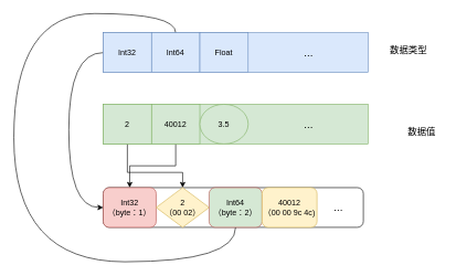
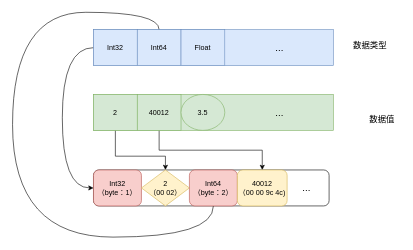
  <mxCell id="0" />
  <mxCell id="1" parent="0" />
  <mxCell id="2" value="" style="rounded=0;whiteSpace=wrap;html=1;fillColor=#dae8fc;strokeColor=#6c8ebf;" vertex="1" parent="1"><mxGeometry x="155" y="49" width="400" height="60" as="geometry" /></mxCell>
  <mxCell id="3" value="" style="rounded=0;whiteSpace=wrap;html=1;fillColor=#d5e8d4;strokeColor=#82b366;" vertex="1" parent="1"><mxGeometry x="155" y="157" width="400" height="60" as="geometry" /></mxCell>
  <mxCell id="4" value="&lt;font style=&quot;font-size: 14px;&quot;&gt;数据类型&lt;/font&gt;" style="text;html=1;align=center;verticalAlign=middle;resizable=0;points=[];autosize=1;strokeColor=none;fillColor=none;" vertex="1" parent="1"><mxGeometry x="579" y="60" width="74" height="29" as="geometry" /></mxCell>
  <mxCell id="5" value="&lt;font style=&quot;font-size: 14px;&quot;&gt;数据值&lt;/font&gt;" style="text;html=1;align=center;verticalAlign=middle;resizable=0;points=[];autosize=1;strokeColor=none;fillColor=none;" vertex="1" parent="1"><mxGeometry x="606" y="183" width="60" height="29" as="geometry" /></mxCell>
  <mxCell id="6" style="edgeStyle=orthogonalEdgeStyle;rounded=0;orthogonalLoop=1;jettySize=auto;html=1;entryX=0;entryY=0.5;entryDx=0;entryDy=0;curved=1;exitX=0;exitY=0.5;exitDx=0;exitDy=0;" edge="1" parent="1" source="7" target="19"><mxGeometry relative="1" as="geometry"><Array as="points"><mxPoint x="103" y="79" /><mxPoint x="103" y="313" /></Array></mxGeometry></mxCell>
  <mxCell id="7" value="Int32" style="rounded=0;whiteSpace=wrap;html=1;fillColor=#dae8fc;strokeColor=#6c8ebf;" vertex="1" parent="1"><mxGeometry x="155" y="49" width="73" height="60" as="geometry" /></mxCell>
  <mxCell id="8" style="edgeStyle=orthogonalEdgeStyle;rounded=0;orthogonalLoop=1;jettySize=auto;html=1;entryX=0.5;entryY=1;entryDx=0;entryDy=0;curved=1;exitX=0.5;exitY=0;exitDx=0;exitDy=0;endArrow=none;" edge="1" parent="1" source="9" target="21"><mxGeometry relative="1" as="geometry"><Array as="points"><mxPoint x="265" y="20" /><mxPoint x="20" y="20" /><mxPoint x="20" y="395" /><mxPoint x="355" y="395" /></Array></mxGeometry></mxCell>
  <mxCell id="9" value="Int64" style="rounded=0;whiteSpace=wrap;html=1;fillColor=#dae8fc;strokeColor=#6c8ebf;" vertex="1" parent="1"><mxGeometry x="228" y="49" width="73" height="60" as="geometry" /></mxCell>
  <mxCell id="10" value="Float" style="rounded=0;whiteSpace=wrap;html=1;fillColor=#dae8fc;strokeColor=#6c8ebf;" vertex="1" parent="1"><mxGeometry x="301" y="49" width="73" height="60" as="geometry" /></mxCell>
  <mxCell id="11" value="&lt;font style=&quot;font-size: 16px;&quot;&gt;...&lt;/font&gt;" style="text;html=1;align=center;verticalAlign=middle;resizable=0;points=[];autosize=1;strokeColor=none;fillColor=none;" vertex="1" parent="1"><mxGeometry x="449" y="63.5" width="31" height="31" as="geometry" /></mxCell>
  <mxCell id="12" style="edgeStyle=orthogonalEdgeStyle;rounded=0;orthogonalLoop=1;jettySize=auto;html=1;entryX=0.5;entryY=0;entryDx=0;entryDy=0;exitX=0.5;exitY=1;exitDx=0;exitDy=0;" edge="1" parent="1" source="13" target="20"><mxGeometry relative="1" as="geometry"><Array as="points"><mxPoint x="192" y="260" /><mxPoint x="275" y="260" /></Array></mxGeometry></mxCell>
  <mxCell id="13" value="2" style="rounded=0;whiteSpace=wrap;html=1;fillColor=#d5e8d4;strokeColor=#82b366;" vertex="1" parent="1"><mxGeometry x="155" y="157" width="73" height="60" as="geometry" /></mxCell>
- <mxCell id="14" style="edgeStyle=orthogonalEdgeStyle;rounded=0;orthogonalLoop=1;jettySize=auto;html=1;exitX=0.5;exitY=1;exitDx=0;exitDy=0;" edge="1" parent="1" source="15" target="19"><mxGeometry relative="1" as="geometry" /></mxCell>
+ <mxCell id="14" style="edgeStyle=orthogonalEdgeStyle;rounded=0;orthogonalLoop=1;jettySize=auto;html=1;entryX=0.5;entryY=0;entryDx=0;entryDy=0;exitX=0.5;exitY=1;exitDx=0;exitDy=0;" edge="1" parent="1" source="15" target="22"><mxGeometry relative="1" as="geometry" /></mxCell>
  <mxCell id="15" value="40012" style="rounded=0;whiteSpace=wrap;html=1;fillColor=#d5e8d4;strokeColor=#82b366;" vertex="1" parent="1"><mxGeometry x="228" y="157" width="73" height="60" as="geometry" /></mxCell>
  <mxCell id="16" value="3.5" style="ellipse;whiteSpace=wrap;html=1;fillColor=#d5e8d4;strokeColor=#82b366;" vertex="1" parent="1"><mxGeometry x="301" y="157" width="73" height="60" as="geometry" /></mxCell>
  <mxCell id="17" value="&lt;font style=&quot;font-size: 16px;&quot;&gt;...&lt;/font&gt;" style="text;html=1;align=center;verticalAlign=middle;resizable=0;points=[];autosize=1;strokeColor=none;fillColor=none;" vertex="1" parent="1"><mxGeometry x="449" y="171.5" width="31" height="31" as="geometry" /></mxCell>
  <mxCell id="18" value="" style="rounded=1;whiteSpace=wrap;html=1;" vertex="1" parent="1"><mxGeometry x="155" y="283" width="393" height="60" as="geometry" /></mxCell>
  <mxCell id="19" value="Int32&lt;br&gt;（byte：1）" style="rounded=1;whiteSpace=wrap;html=1;fillColor=#f8cecc;strokeColor=#b85450;" vertex="1" parent="1"><mxGeometry x="155" y="283" width="80" height="60" as="geometry" /></mxCell>
  <mxCell id="20" value="2&lt;br&gt;（00 02）" style="rhombus;whiteSpace=wrap;html=1;fillColor=#fff2cc;strokeColor=#d6b656;" vertex="1" parent="1"><mxGeometry x="235" y="283" width="80" height="60" as="geometry" /></mxCell>
- <mxCell id="21" value="Int64&lt;br&gt;（byte：2）" style="rounded=1;whiteSpace=wrap;html=1;fillColor=#d5e8d4;strokeColor=#b85450;" vertex="1" parent="1"><mxGeometry x="315" y="283" width="80" height="60" as="geometry" /></mxCell>
+ <mxCell id="21" value="Int64&lt;br&gt;（byte：2）" style="rounded=1;whiteSpace=wrap;html=1;fillColor=#f8cecc;strokeColor=#b85450;" vertex="1" parent="1"><mxGeometry x="315" y="283" width="80" height="60" as="geometry" /></mxCell>
  <mxCell id="22" value="40012&lt;br&gt;（00 00&amp;nbsp;9c 4c)" style="rounded=1;whiteSpace=wrap;html=1;fillColor=#fff2cc;strokeColor=#d6b656;" vertex="1" parent="1"><mxGeometry x="395" y="283" width="83" height="60" as="geometry" /></mxCell>
  <mxCell id="23" value="&lt;font style=&quot;font-size: 16px;&quot;&gt;...&lt;/font&gt;" style="text;html=1;align=center;verticalAlign=middle;resizable=0;points=[];autosize=1;strokeColor=none;fillColor=none;" vertex="1" parent="1"><mxGeometry x="494" y="296" width="31" height="31" as="geometry" /></mxCell>
